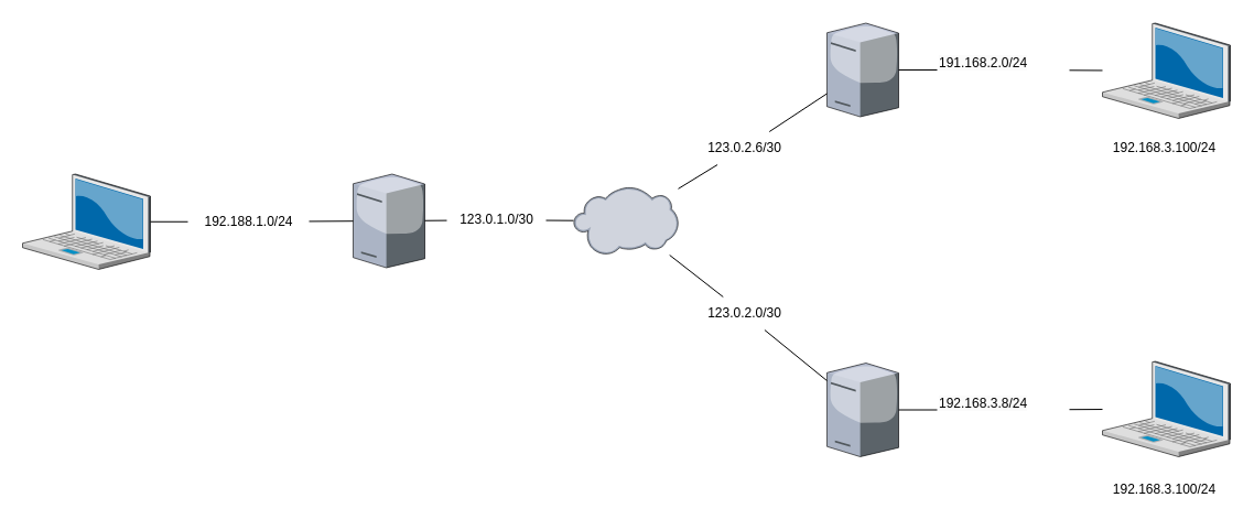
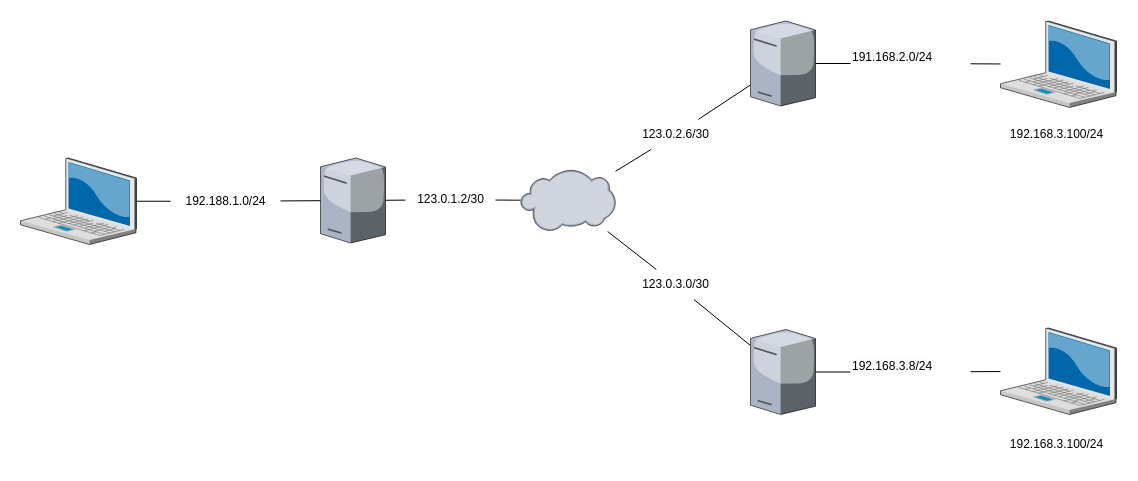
  <mxCell id="0" />
  <mxCell id="1" parent="0" />
  <mxCell id="2" value="" style="verticalLabelPosition=bottom;sketch=0;aspect=fixed;html=1;verticalAlign=top;strokeColor=none;align=center;outlineConnect=0;shape=mxgraph.citrix.laptop_2;" parent="1" vertex="1"><mxGeometry x="20" y="157.5" width="116" height="86.5" as="geometry" /></mxCell>
  <mxCell id="3" value="" style="verticalLabelPosition=bottom;sketch=0;aspect=fixed;html=1;verticalAlign=top;strokeColor=none;align=center;outlineConnect=0;shape=mxgraph.citrix.laptop_2;" parent="1" vertex="1"><mxGeometry x="1000" y="20.5" width="116" height="86.5" as="geometry" /></mxCell>
  <mxCell id="4" value="" style="verticalLabelPosition=bottom;sketch=0;aspect=fixed;html=1;verticalAlign=top;strokeColor=none;align=center;outlineConnect=0;shape=mxgraph.citrix.laptop_2;" parent="1" vertex="1"><mxGeometry x="1000" y="327.5" width="116" height="86.5" as="geometry" /></mxCell>
  <mxCell id="5" value="" style="verticalLabelPosition=bottom;sketch=0;aspect=fixed;html=1;verticalAlign=top;strokeColor=none;align=center;outlineConnect=0;shape=mxgraph.citrix.cloud;" parent="1" vertex="1"><mxGeometry x="520" y="169" width="95" height="62" as="geometry" /></mxCell>
  <mxCell id="6" value="" style="verticalLabelPosition=bottom;sketch=0;aspect=fixed;html=1;verticalAlign=top;strokeColor=none;align=center;outlineConnect=0;shape=mxgraph.citrix.license_server;" parent="1" vertex="1"><mxGeometry x="750" y="329" width="65" height="85" as="geometry" /></mxCell>
  <mxCell id="7" value="" style="verticalLabelPosition=bottom;sketch=0;aspect=fixed;html=1;verticalAlign=top;strokeColor=none;align=center;outlineConnect=0;shape=mxgraph.citrix.license_server;" parent="1" vertex="1"><mxGeometry x="750" y="20.5" width="65" height="85" as="geometry" /></mxCell>
  <mxCell id="8" value="" style="verticalLabelPosition=bottom;sketch=0;aspect=fixed;html=1;verticalAlign=top;strokeColor=none;align=center;outlineConnect=0;shape=mxgraph.citrix.license_server;" parent="1" vertex="1"><mxGeometry x="320" y="157.5" width="65" height="85" as="geometry" /></mxCell>
  <mxCell id="9" value="" style="endArrow=none;html=1;rounded=0;" parent="1" source="18" target="5" edge="1"><mxGeometry width="50" height="50" relative="1" as="geometry"><mxPoint x="470" y="249" as="sourcePoint" /><mxPoint x="520" y="199" as="targetPoint" /></mxGeometry></mxCell>
  <mxCell id="10" value="" style="endArrow=none;html=1;rounded=0;" parent="1" source="16" target="5" edge="1"><mxGeometry width="50" height="50" relative="1" as="geometry"><mxPoint x="470" y="249" as="sourcePoint" /><mxPoint x="520" y="199" as="targetPoint" /></mxGeometry></mxCell>
  <mxCell id="11" value="" style="endArrow=none;html=1;rounded=0;" parent="1" source="20" target="5" edge="1"><mxGeometry width="50" height="50" relative="1" as="geometry"><mxPoint x="470" y="249" as="sourcePoint" /><mxPoint x="520" y="199" as="targetPoint" /></mxGeometry></mxCell>
  <mxCell id="12" value="" style="endArrow=none;html=1;rounded=0;" parent="1" source="24" target="7" edge="1"><mxGeometry width="50" height="50" relative="1" as="geometry"><mxPoint x="470" y="249" as="sourcePoint" /><mxPoint x="520" y="199" as="targetPoint" /></mxGeometry></mxCell>
  <mxCell id="13" value="" style="endArrow=none;html=1;rounded=0;" parent="1" source="26" target="4" edge="1"><mxGeometry width="50" height="50" relative="1" as="geometry"><mxPoint x="470" y="249" as="sourcePoint" /><mxPoint x="520" y="199" as="targetPoint" /></mxGeometry></mxCell>
  <mxCell id="14" value="" style="endArrow=none;html=1;rounded=0;" parent="1" source="22" target="8" edge="1"><mxGeometry width="50" height="50" relative="1" as="geometry"><mxPoint x="470" y="249" as="sourcePoint" /><mxPoint x="520" y="199" as="targetPoint" /></mxGeometry></mxCell>
  <mxCell id="15" value="" style="endArrow=none;html=1;rounded=0;" parent="1" source="7" target="16" edge="1"><mxGeometry width="50" height="50" relative="1" as="geometry"><mxPoint x="750" y="84" as="sourcePoint" /><mxPoint x="615" y="170" as="targetPoint" /></mxGeometry></mxCell>
  <mxCell id="16" value="123.0.2.6/30" style="text;html=1;align=center;verticalAlign=middle;resizable=0;points=[];autosize=1;strokeColor=none;fillColor=none;" parent="1" vertex="1"><mxGeometry x="630" y="119" width="90" height="30" as="geometry" /></mxCell>
  <mxCell id="17" value="" style="endArrow=none;html=1;rounded=0;" parent="1" source="8" target="18" edge="1"><mxGeometry width="50" height="50" relative="1" as="geometry"><mxPoint x="385" y="200" as="sourcePoint" /><mxPoint x="520" y="200" as="targetPoint" /></mxGeometry></mxCell>
- <mxCell id="18" value="123.0.1.0/30" style="text;html=1;align=center;verticalAlign=middle;resizable=0;points=[];autosize=1;strokeColor=none;fillColor=none;" parent="1" vertex="1"><mxGeometry x="405" y="184.25" width="90" height="30" as="geometry" /></mxCell>
+ <mxCell id="18" value="123.0.1.2/30" style="text;html=1;align=center;verticalAlign=middle;resizable=0;points=[];autosize=1;strokeColor=none;fillColor=none;" parent="1" vertex="1"><mxGeometry x="405" y="184.25" width="90" height="30" as="geometry" /></mxCell>
  <mxCell id="19" value="" style="endArrow=none;html=1;rounded=0;" parent="1" source="6" target="20" edge="1"><mxGeometry width="50" height="50" relative="1" as="geometry"><mxPoint x="750" y="346" as="sourcePoint" /><mxPoint x="606" y="231" as="targetPoint" /></mxGeometry></mxCell>
- <mxCell id="20" value="123.0.2.0/30" style="text;html=1;align=center;verticalAlign=middle;resizable=0;points=[];autosize=1;strokeColor=none;fillColor=none;" parent="1" vertex="1"><mxGeometry x="630" y="269" width="90" height="30" as="geometry" /></mxCell>
+ <mxCell id="20" value="123.0.3.0/30" style="text;html=1;align=center;verticalAlign=middle;resizable=0;points=[];autosize=1;strokeColor=none;fillColor=none;" parent="1" vertex="1"><mxGeometry x="630" y="269" width="90" height="30" as="geometry" /></mxCell>
  <mxCell id="21" value="" style="endArrow=none;html=1;rounded=0;" parent="1" source="2" target="22" edge="1"><mxGeometry width="50" height="50" relative="1" as="geometry"><mxPoint x="166" y="199" as="sourcePoint" /><mxPoint x="320" y="200" as="targetPoint" /></mxGeometry></mxCell>
  <mxCell id="22" value="192.188.1.0/24" style="text;html=1;align=center;verticalAlign=middle;resizable=0;points=[];autosize=1;strokeColor=none;fillColor=none;" parent="1" vertex="1"><mxGeometry x="170" y="185.75" width="110" height="30" as="geometry" /></mxCell>
  <mxCell id="23" value="" style="endArrow=none;html=1;rounded=0;" parent="1" source="3" target="24" edge="1"><mxGeometry width="50" height="50" relative="1" as="geometry"><mxPoint x="940" y="62" as="sourcePoint" /><mxPoint x="815" y="63" as="targetPoint" /></mxGeometry></mxCell>
  <mxCell id="24" value="&lt;span style=&quot;color: rgb(0, 0, 0); font-family: Helvetica; font-size: 12px; font-style: normal; font-variant-ligatures: normal; font-variant-caps: normal; font-weight: 400; letter-spacing: normal; orphans: 2; text-align: center; text-indent: 0px; text-transform: none; widows: 2; word-spacing: 0px; -webkit-text-stroke-width: 0px; background-color: rgb(251, 251, 251); text-decoration-thickness: initial; text-decoration-style: initial; text-decoration-color: initial; float: none; display: inline !important;&quot;&gt;191.168.2.0/24&lt;/span&gt;" style="text;whiteSpace=wrap;html=1;" parent="1" vertex="1"><mxGeometry x="850" y="43" width="120" height="40" as="geometry" /></mxCell>
  <mxCell id="25" value="" style="endArrow=none;html=1;rounded=0;" parent="1" source="6" target="26" edge="1"><mxGeometry width="50" height="50" relative="1" as="geometry"><mxPoint x="815" y="372" as="sourcePoint" /><mxPoint x="940" y="372" as="targetPoint" /></mxGeometry></mxCell>
  <mxCell id="26" value="&lt;span style=&quot;color: rgb(0, 0, 0); font-family: Helvetica; font-size: 12px; font-style: normal; font-variant-ligatures: normal; font-variant-caps: normal; font-weight: 400; letter-spacing: normal; orphans: 2; text-align: center; text-indent: 0px; text-transform: none; widows: 2; word-spacing: 0px; -webkit-text-stroke-width: 0px; background-color: rgb(251, 251, 251); text-decoration-thickness: initial; text-decoration-style: initial; text-decoration-color: initial; float: none; display: inline !important;&quot;&gt;192.168.3.8/24&lt;/span&gt;" style="text;whiteSpace=wrap;html=1;" parent="1" vertex="1"><mxGeometry x="850" y="351.5" width="120" height="40" as="geometry" /></mxCell>
  <mxCell id="27" value="192.168.3.100/24" style="text;html=1;align=center;verticalAlign=middle;resizable=0;points=[];autosize=1;strokeColor=none;fillColor=none;" vertex="1" parent="1"><mxGeometry x="996" y="119" width="120" height="30" as="geometry" /></mxCell>
  <mxCell id="28" value="192.168.3.100/24" style="text;html=1;align=center;verticalAlign=middle;resizable=0;points=[];autosize=1;strokeColor=none;fillColor=none;" vertex="1" parent="1"><mxGeometry x="996" y="429" width="120" height="30" as="geometry" /></mxCell>
